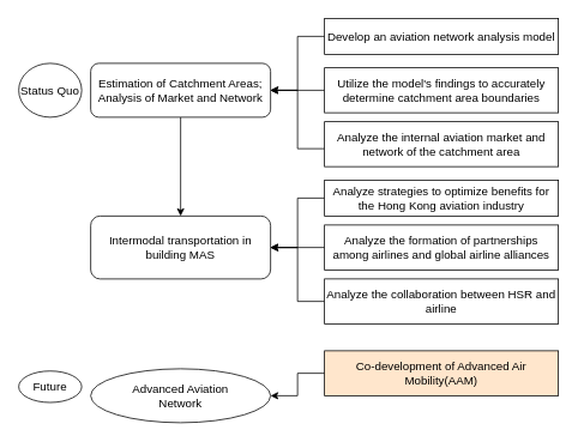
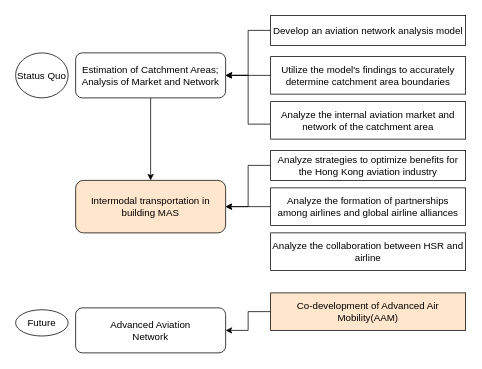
  <mxCell id="0" />
  <mxCell id="1" parent="0" />
  <mxCell id="2" value="" style="edgeStyle=orthogonalEdgeStyle;rounded=0;orthogonalLoop=1;jettySize=auto;html=1;fontSize=13;" parent="1" source="3" target="4" edge="1"><mxGeometry relative="1" as="geometry" /></mxCell>
  <mxCell id="3" value="Estimation of Catchment Areas; Analysis of Market and Network" style="rounded=1;whiteSpace=wrap;html=1;fontSize=13;glass=0;strokeWidth=1;shadow=0;" parent="1" vertex="1"><mxGeometry x="100" y="70" width="200" height="60" as="geometry" /></mxCell>
- <mxCell id="4" value="Intermodal transportation in building MAS" style="rounded=1;whiteSpace=wrap;html=1;fontSize=13;" parent="1" vertex="1"><mxGeometry x="100" y="240" width="200" height="70" as="geometry" /></mxCell>
- <mxCell id="5" value="&lt;div style=&quot;font-size: 13px;&quot;&gt;Advanced Aviation&lt;/div&gt;&lt;div style=&quot;font-size: 13px;&quot;&gt;Network&lt;/div&gt;" style="ellipse;whiteSpace=wrap;html=1;fontSize=13;" parent="1" vertex="1"><mxGeometry x="100" y="410" width="200" height="60" as="geometry" /></mxCell>
+ <mxCell id="4" value="Intermodal transportation in building MAS" style="rounded=1;whiteSpace=wrap;html=1;fontSize=13;fillColor=#ffe6cc;" parent="1" vertex="1"><mxGeometry x="100" y="240" width="200" height="70" as="geometry" /></mxCell>
+ <mxCell id="5" value="&lt;div style=&quot;font-size: 13px;&quot;&gt;Advanced Aviation&lt;/div&gt;&lt;div style=&quot;font-size: 13px;&quot;&gt;Network&lt;/div&gt;" style="rounded=1;whiteSpace=wrap;html=1;fontSize=13;" parent="1" vertex="1"><mxGeometry x="100" y="410" width="200" height="60" as="geometry" /></mxCell>
  <mxCell id="6" value="" style="edgeStyle=orthogonalEdgeStyle;rounded=0;orthogonalLoop=1;jettySize=auto;html=1;fontSize=13;" parent="1" source="7" target="3" edge="1"><mxGeometry relative="1" as="geometry"><Array as="points"><mxPoint x="330" y="40" /><mxPoint x="330" y="100" /></Array></mxGeometry></mxCell>
  <mxCell id="7" value="&lt;div style=&quot;font-size: 13px;&quot;&gt;Develop an aviation network analysis&amp;nbsp;&lt;span style=&quot;background-color: initial; font-size: 13px;&quot;&gt;model&lt;/span&gt;&lt;/div&gt;" style="rounded=0;whiteSpace=wrap;html=1;fontSize=13;" parent="1" vertex="1"><mxGeometry x="360" y="20" width="260" height="40" as="geometry" /></mxCell>
  <mxCell id="8" value="" style="edgeStyle=orthogonalEdgeStyle;rounded=0;orthogonalLoop=1;jettySize=auto;html=1;fontSize=13;" parent="1" source="9" target="3" edge="1"><mxGeometry relative="1" as="geometry" /></mxCell>
  <mxCell id="9" value="Utilize the model's findings to accurately determine catchment area boundaries" style="rounded=0;whiteSpace=wrap;html=1;fontSize=13;" parent="1" vertex="1"><mxGeometry x="360" y="75" width="260" height="50" as="geometry" /></mxCell>
  <mxCell id="10" value="" style="edgeStyle=orthogonalEdgeStyle;rounded=0;orthogonalLoop=1;jettySize=auto;html=1;fontSize=13;" parent="1" source="11" target="3" edge="1"><mxGeometry relative="1" as="geometry"><Array as="points"><mxPoint x="330" y="165" /><mxPoint x="330" y="100" /></Array></mxGeometry></mxCell>
  <mxCell id="11" value="Analyze the internal aviation market and network of the catchment area" style="rounded=0;whiteSpace=wrap;html=1;fontSize=13;" parent="1" vertex="1"><mxGeometry x="360" y="135" width="260" height="50" as="geometry" /></mxCell>
  <mxCell id="12" value="" style="edgeStyle=orthogonalEdgeStyle;rounded=0;orthogonalLoop=1;jettySize=auto;html=1;fontSize=13;" parent="1" source="13" target="4" edge="1"><mxGeometry relative="1" as="geometry" /></mxCell>
  <mxCell id="13" value="&lt;div style=&quot;font-size: 13px;&quot;&gt;Analyze strategies to optimize benefits for the Hong Kong aviation&amp;nbsp;&lt;span style=&quot;background-color: initial; font-size: 13px;&quot;&gt;industry&lt;/span&gt;&lt;/div&gt;" style="rounded=0;whiteSpace=wrap;html=1;fontSize=13;" parent="1" vertex="1"><mxGeometry x="360" y="200" width="260" height="40" as="geometry" /></mxCell>
  <mxCell id="14" value="" style="edgeStyle=orthogonalEdgeStyle;rounded=0;orthogonalLoop=1;jettySize=auto;html=1;fontSize=13;" parent="1" source="15" target="5" edge="1"><mxGeometry relative="1" as="geometry" /></mxCell>
  <mxCell id="15" value="Co-development of Advanced Air Mobility(AAM)" style="rounded=0;whiteSpace=wrap;html=1;fontSize=13;fillColor=#ffe6cc;" parent="1" vertex="1"><mxGeometry x="360" y="390" width="260" height="50" as="geometry" /></mxCell>
- <mxCell id="16" value="" style="edgeStyle=orthogonalEdgeStyle;rounded=0;orthogonalLoop=1;jettySize=auto;html=1;fontSize=13;" parent="1" source="17" target="4" edge="1"><mxGeometry relative="1" as="geometry" /></mxCell>
  <mxCell id="17" value="Analyze the collaboration between HSR and airline" style="rounded=0;whiteSpace=wrap;html=1;fontSize=13;" parent="1" vertex="1"><mxGeometry x="360" y="310" width="260" height="50" as="geometry" /></mxCell>
  <mxCell id="18" value="" style="edgeStyle=orthogonalEdgeStyle;rounded=0;orthogonalLoop=1;jettySize=auto;html=1;fontSize=13;" parent="1" source="19" target="4" edge="1"><mxGeometry relative="1" as="geometry" /></mxCell>
  <mxCell id="19" value="&lt;div style=&quot;font-size: 13px;&quot;&gt;Analyze the formation of partnerships among airlines and global airline&amp;nbsp;&lt;span style=&quot;background-color: initial; font-size: 13px;&quot;&gt;alliances&lt;/span&gt;&lt;/div&gt;" style="rounded=0;whiteSpace=wrap;html=1;fontSize=13;" parent="1" vertex="1"><mxGeometry x="360" y="250" width="260" height="50" as="geometry" /></mxCell>
  <mxCell id="20" value="Status Quo" style="ellipse;whiteSpace=wrap;html=1;fontSize=13;" parent="1" vertex="1"><mxGeometry x="20" y="70" width="70" height="60" as="geometry" /></mxCell>
  <mxCell id="21" value="Future" style="ellipse;whiteSpace=wrap;html=1;fontSize=13;" parent="1" vertex="1"><mxGeometry x="20" y="412.5" width="70" height="35" as="geometry" /></mxCell>
